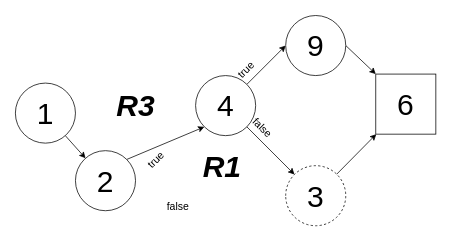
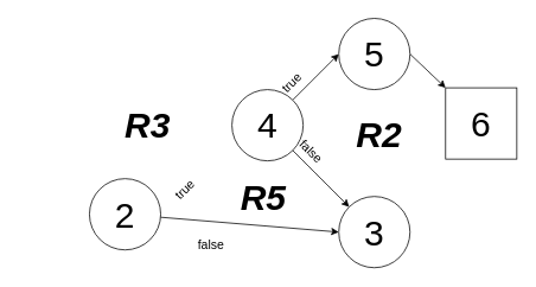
  <mxCell id="0" />
  <mxCell id="1" parent="0" />
- <mxCell id="2" value="" style="edgeStyle=none;rounded=0;orthogonalLoop=1;jettySize=auto;html=1;" parent="1" source="3" target="6" edge="1"><mxGeometry relative="1" as="geometry" /></mxCell>
- <mxCell id="3" value="&lt;font style=&quot;font-size: 40px;&quot;&gt;1&lt;/font&gt;" style="ellipse;whiteSpace=wrap;html=1;aspect=fixed;flipH=1;flipV=1;verticalAlign=middle;fontSize=20;spacing=2;rounded=0;" parent="1" vertex="1"><mxGeometry y="110" width="80" height="80" as="geometry" x="20" /></mxCell>
- <mxCell id="5" style="edgeStyle=none;rounded=0;orthogonalLoop=1;jettySize=auto;html=1;exitX=1;exitY=0;exitDx=0;exitDy=0;entryX=0;entryY=1;entryDx=0;entryDy=0;" edge="1" parent="1" source="6" target="9"><mxGeometry relative="1" as="geometry" /></mxCell>
+ <mxCell id="4" style="edgeStyle=none;rounded=0;orthogonalLoop=1;jettySize=auto;html=1;entryX=0;entryY=0.5;entryDx=0;entryDy=0;" parent="1" source="6" target="15" edge="1"><mxGeometry relative="1" as="geometry" /></mxCell>
  <mxCell id="6" value="&lt;font style=&quot;font-size: 40px;&quot;&gt;2&lt;/font&gt;" style="ellipse;whiteSpace=wrap;html=1;aspect=fixed;flipH=1;flipV=1;verticalAlign=middle;fontSize=20;spacing=2;rounded=0;" parent="1" vertex="1"><mxGeometry x="100" y="200" width="80" height="80" as="geometry" /></mxCell>
  <mxCell id="7" style="edgeStyle=none;rounded=0;orthogonalLoop=1;jettySize=auto;html=1;exitX=1;exitY=0;exitDx=0;exitDy=0;entryX=0;entryY=0.5;entryDx=0;entryDy=0;fontSize=30;" parent="1" source="9" target="12" edge="1"><mxGeometry relative="1" as="geometry" /></mxCell>
  <mxCell id="8" style="edgeStyle=none;rounded=0;orthogonalLoop=1;jettySize=auto;html=1;exitX=1;exitY=1;exitDx=0;exitDy=0;entryX=0;entryY=0;entryDx=0;entryDy=0;" edge="1" parent="1" source="9" target="15"><mxGeometry relative="1" as="geometry" /></mxCell>
  <mxCell id="9" value="&lt;font style=&quot;font-size: 40px;&quot;&gt;4&lt;/font&gt;" style="ellipse;whiteSpace=wrap;html=1;aspect=fixed;flipH=1;flipV=1;verticalAlign=middle;fontSize=20;spacing=2;rounded=0;" parent="1" vertex="1"><mxGeometry x="260" y="100" width="80" height="80" as="geometry" /></mxCell>
- <mxCell id="10" value="&lt;span style=&quot;font-size: 40px;&quot;&gt;R1&lt;/span&gt;" style="text;html=1;align=center;verticalAlign=middle;resizable=0;points=[];autosize=1;strokeColor=none;fillColor=none;fontSize=20;fontStyle=3;rounded=0;" parent="1" vertex="1"><mxGeometry x="260" y="190" width="70" height="60" as="geometry" /></mxCell>
+ <mxCell id="10" value="&lt;span style=&quot;font-size: 40px;&quot;&gt;R5&lt;/span&gt;" style="text;html=1;align=center;verticalAlign=middle;resizable=0;points=[];autosize=1;strokeColor=none;fillColor=none;fontSize=20;fontStyle=3;rounded=0;" parent="1" vertex="1"><mxGeometry x="260" y="190" width="70" height="60" as="geometry" /></mxCell>
  <mxCell id="11" style="edgeStyle=none;rounded=0;orthogonalLoop=1;jettySize=auto;html=1;exitX=1;exitY=0.5;exitDx=0;exitDy=0;entryX=0;entryY=0;entryDx=0;entryDy=0;" edge="1" parent="1" source="12" target="13"><mxGeometry relative="1" as="geometry" /></mxCell>
- <mxCell id="12" value="&lt;font style=&quot;font-size: 40px;&quot;&gt;9&lt;/font&gt;" style="ellipse;whiteSpace=wrap;html=1;aspect=fixed;flipH=1;flipV=1;verticalAlign=middle;fontSize=20;spacing=2;rounded=0;" parent="1" vertex="1"><mxGeometry x="380" width="80" height="80" as="geometry" y="20" /></mxCell>
+ <mxCell id="12" value="&lt;font style=&quot;font-size: 40px;&quot;&gt;5&lt;/font&gt;" style="ellipse;whiteSpace=wrap;html=1;aspect=fixed;flipH=1;flipV=1;verticalAlign=middle;fontSize=20;spacing=2;rounded=0;" parent="1" vertex="1"><mxGeometry x="380" width="80" height="80" as="geometry" y="20" /></mxCell>
  <mxCell id="13" value="&lt;font style=&quot;font-size: 40px;&quot;&gt;6&lt;/font&gt;" style="whiteSpace=wrap;html=1;aspect=fixed;flipH=1;flipV=1;verticalAlign=middle;fontSize=20;spacing=2;rounded=0;" parent="1" vertex="1"><mxGeometry x="500" y="98" width="80" height="80" as="geometry" /></mxCell>
- <mxCell id="14" value="" style="edgeStyle=none;rounded=0;orthogonalLoop=1;jettySize=auto;html=1;" edge="1" parent="1" source="15" target="13"><mxGeometry relative="1" as="geometry" /></mxCell>
- <mxCell id="15" value="&lt;font style=&quot;font-size: 40px;&quot;&gt;3&lt;/font&gt;" style="ellipse;whiteSpace=wrap;html=1;aspect=fixed;flipH=1;flipV=1;verticalAlign=middle;fontSize=20;spacing=2;rounded=0;dashed=1;" parent="1" vertex="1"><mxGeometry x="380" y="220" width="80" height="80" as="geometry" /></mxCell>
- <mxCell id="17" value="&lt;span style=&quot;font-size: 40px;&quot;&gt;R3&lt;/span&gt;" style="text;html=1;align=center;verticalAlign=middle;resizable=0;points=[];autosize=1;strokeColor=none;fillColor=none;fontSize=20;fontStyle=3;rounded=0;" parent="1" vertex="1"><mxGeometry x="145" y="110" width="70" height="60" as="geometry" /></mxCell>
+ <mxCell id="15" value="&lt;font style=&quot;font-size: 40px;&quot;&gt;3&lt;/font&gt;" style="ellipse;whiteSpace=wrap;html=1;aspect=fixed;flipH=1;flipV=1;verticalAlign=middle;fontSize=20;spacing=2;rounded=0;" parent="1" vertex="1"><mxGeometry x="380" y="220" width="80" height="80" as="geometry" /></mxCell>
+ <mxCell id="16" value="&lt;span style=&quot;font-size: 40px;&quot;&gt;R2&lt;/span&gt;" style="text;html=1;align=center;verticalAlign=middle;resizable=0;points=[];autosize=1;strokeColor=none;fillColor=none;fontSize=20;fontStyle=3;rounded=0;" parent="1" vertex="1"><mxGeometry x="390" y="120" width="70" height="60" as="geometry" /></mxCell>
+ <mxCell id="17" value="&lt;span style=&quot;font-size: 40px;&quot;&gt;R3&lt;/span&gt;" style="text;html=1;align=center;verticalAlign=middle;resizable=0;points=[];autosize=1;strokeColor=none;fillColor=none;fontSize=20;fontStyle=3;rounded=0;" parent="1" vertex="1"><mxGeometry x="130" y="110" width="70" height="60" as="geometry" /></mxCell>
  <mxCell id="18" value="&lt;font style=&quot;font-size: 14px;&quot;&gt;true&lt;/font&gt;" style="text;html=1;align=left;verticalAlign=middle;resizable=0;points=[];autosize=1;strokeColor=none;fillColor=none;fontSize=10;fontStyle=0;rounded=0;rotation=-45;" parent="1" vertex="1"><mxGeometry x="190" y="190" width="50" height="30" as="geometry" /></mxCell>
  <mxCell id="19" value="&lt;font style=&quot;font-size: 14px;&quot;&gt;true&lt;/font&gt;" style="text;html=1;align=left;verticalAlign=middle;resizable=0;points=[];autosize=1;strokeColor=none;fillColor=none;fontSize=10;fontStyle=0;rounded=0;rotation=-45;" parent="1" vertex="1"><mxGeometry x="310" y="70" width="50" height="30" as="geometry" /></mxCell>
  <mxCell id="20" value="false" style="text;html=1;align=left;verticalAlign=middle;resizable=0;points=[];autosize=1;strokeColor=none;fillColor=none;fontSize=14;fontStyle=0;rounded=0;rotation=0;" parent="1" vertex="1"><mxGeometry x="220" y="260" width="50" height="30" as="geometry" /></mxCell>
  <mxCell id="21" value="&lt;span style=&quot;font-size: 14px;&quot;&gt;false&lt;/span&gt;" style="text;html=1;align=left;verticalAlign=middle;resizable=0;points=[];autosize=1;strokeColor=none;fillColor=none;fontSize=10;fontStyle=0;rounded=0;rotation=45;" vertex="1" parent="1"><mxGeometry x="330" y="160" width="50" height="30" as="geometry" /></mxCell>
